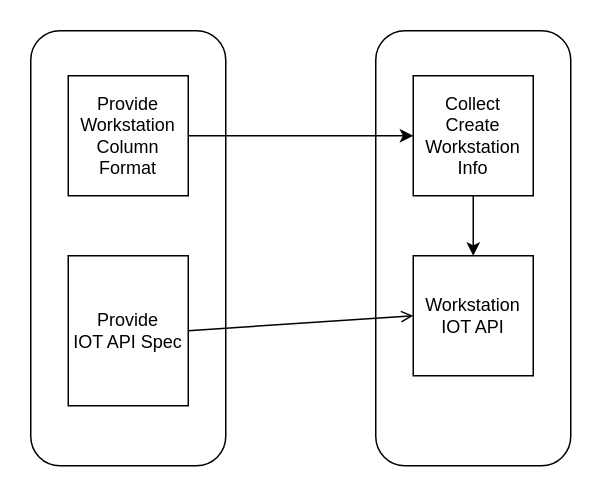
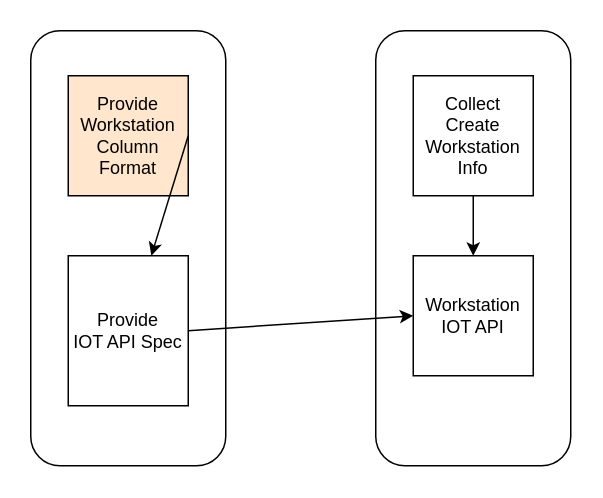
  <mxCell id="0" />
  <mxCell id="1" parent="0" />
  <mxCell id="2" value="" style="rounded=1;whiteSpace=wrap;html=1;" vertex="1" parent="1"><mxGeometry x="250" y="20" width="130" height="290" as="geometry" /></mxCell>
  <mxCell id="3" value="" style="rounded=1;whiteSpace=wrap;html=1;" vertex="1" parent="1"><mxGeometry x="20" y="20" width="130" height="290" as="geometry" /></mxCell>
  <mxCell id="4" value="Collect&lt;br&gt;Create Workstation&lt;br&gt;Info" style="whiteSpace=wrap;html=1;aspect=fixed;" vertex="1" parent="1"><mxGeometry x="275" y="50" width="80" height="80" as="geometry" /></mxCell>
- <mxCell id="5" value="Provide&lt;br&gt;Workstation&lt;br&gt;Column Format" style="whiteSpace=wrap;html=1;aspect=fixed;" vertex="1" parent="1"><mxGeometry x="45" y="50" width="80" height="80" as="geometry" /></mxCell>
- <mxCell id="6" value="" style="endArrow=classic;html=1;rounded=0;exitX=1;exitY=0.5;exitDx=0;exitDy=0;entryX=0;entryY=0.5;entryDx=0;entryDy=0;" edge="1" parent="1" source="5" target="4"><mxGeometry width="50" height="50" relative="1" as="geometry"><mxPoint x="225" y="150" as="sourcePoint" /><mxPoint x="275" y="100" as="targetPoint" /></mxGeometry></mxCell>
+ <mxCell id="5" value="Provide&lt;br&gt;Workstation&lt;br&gt;Column Format" style="whiteSpace=wrap;html=1;aspect=fixed;fillColor=#ffe6cc;" vertex="1" parent="1"><mxGeometry x="45" y="50" width="80" height="80" as="geometry" /></mxCell>
+ <mxCell id="6" value="" style="endArrow=classic;html=1;rounded=0;exitX=1;exitY=0.5;exitDx=0;exitDy=0;" edge="1" parent="1" source="5" target="7"><mxGeometry width="50" height="50" relative="1" as="geometry"><mxPoint x="225" y="150" as="sourcePoint" /><mxPoint x="275" y="100" as="targetPoint" /></mxGeometry></mxCell>
  <mxCell id="7" value="Provide&lt;br&gt;IOT API Spec" style="whiteSpace=wrap;html=1;aspect=fixed;" vertex="1" parent="1"><mxGeometry x="45" y="170" width="80" height="100" as="geometry" /></mxCell>
  <mxCell id="8" value="Workstation IOT API" style="whiteSpace=wrap;html=1;aspect=fixed;" vertex="1" parent="1"><mxGeometry x="275" y="170" width="80" height="80" as="geometry" /></mxCell>
- <mxCell id="9" value="" style="endArrow=open;html=1;rounded=0;exitX=1;exitY=0.5;exitDx=0;exitDy=0;entryX=0;entryY=0.5;entryDx=0;entryDy=0;" edge="1" parent="1" source="7" target="8"><mxGeometry width="50" height="50" relative="1" as="geometry"><mxPoint x="250" y="490" as="sourcePoint" /><mxPoint x="300" y="440" as="targetPoint" /></mxGeometry></mxCell>
+ <mxCell id="9" value="" style="endArrow=classic;html=1;rounded=0;exitX=1;exitY=0.5;exitDx=0;exitDy=0;entryX=0;entryY=0.5;entryDx=0;entryDy=0;" edge="1" parent="1" source="7" target="8"><mxGeometry width="50" height="50" relative="1" as="geometry"><mxPoint x="250" y="490" as="sourcePoint" /><mxPoint x="300" y="440" as="targetPoint" /></mxGeometry></mxCell>
  <mxCell id="10" value="" style="endArrow=classic;html=1;rounded=0;exitX=0.5;exitY=1;exitDx=0;exitDy=0;entryX=0.5;entryY=0;entryDx=0;entryDy=0;" edge="1" parent="1" source="4" target="8"><mxGeometry width="50" height="50" relative="1" as="geometry"><mxPoint x="225" y="150" as="sourcePoint" /><mxPoint x="275" y="100" as="targetPoint" /></mxGeometry></mxCell>
